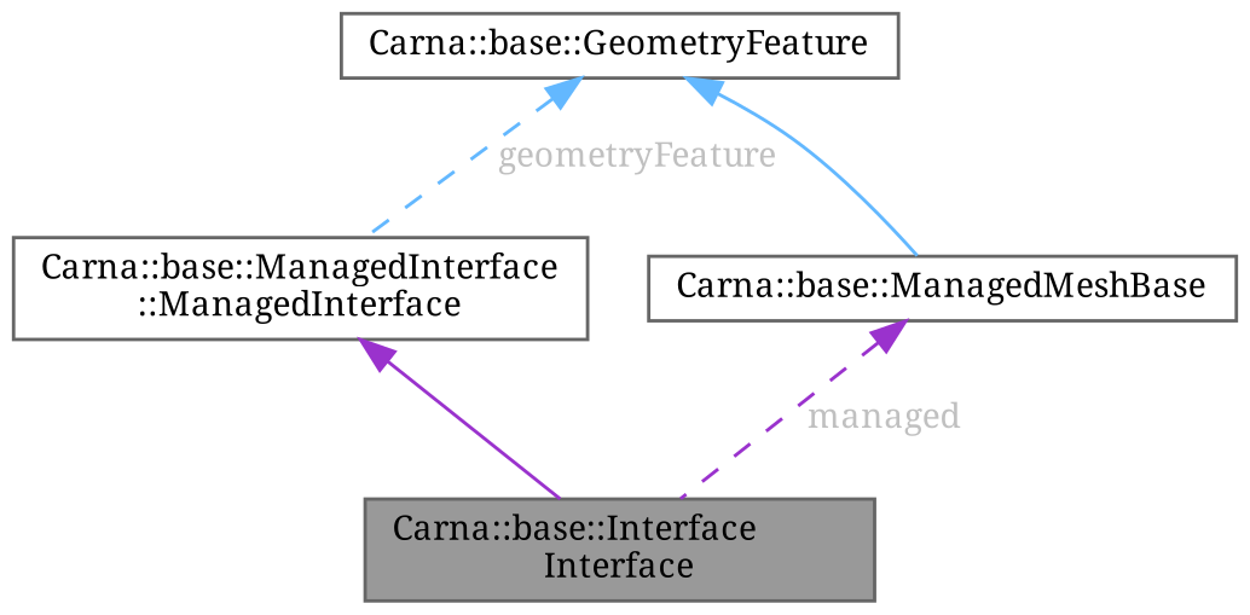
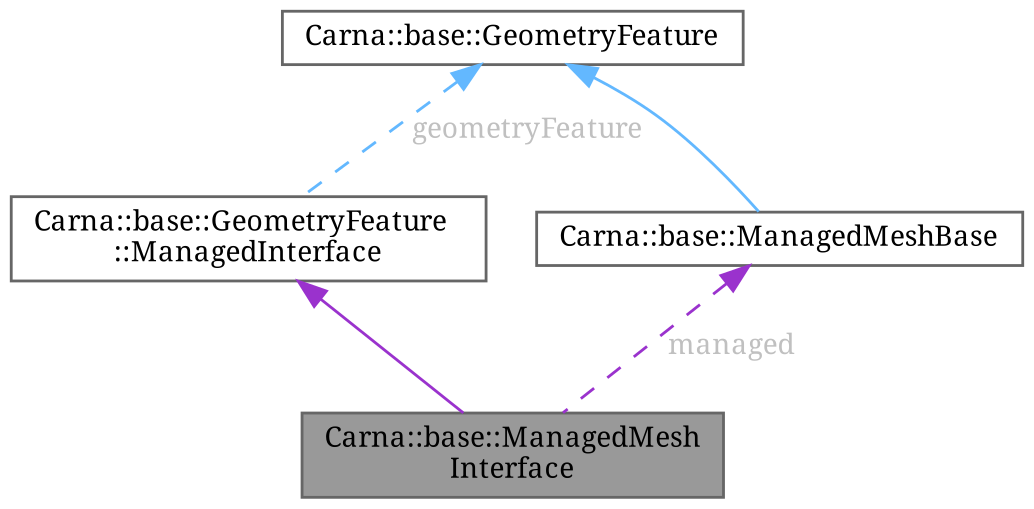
  digraph {
    fontname="Noto Serif"
    node [color=gray40 fillcolor=white fontname="Noto Serif" fontsize=10 shape=box style=filled]
    edge [color=darkorchid3 dir=back fontname="Noto Serif" fontsize=10 labelfontname=Helvetica labelfontsize=10 style=solid]
-   n1 [fillcolor=grey60 fontcolor=black height=0.2 label="Carna::base::Interface\lInterface" width=0.4]
-   n2 [height=0.2 label="Carna::base::ManagedInterface\l::ManagedInterface" width=0.4]
+   n1 [fillcolor=grey60 fontcolor=black height=0.2 label="Carna::base::ManagedMesh\lInterface" width=0.4]
+   n2 [height=0.2 label="Carna::base::GeometryFeature\l::ManagedInterface" width=0.4]
    n3 [height=0.2 label="Carna::base::GeometryFeature" width=0.4]
    n4 [height=0.2 label="Carna::base::ManagedMeshBase" width=0.4]
    n2 -> n1
    n3 -> n2 [color=steelblue1 fontcolor=grey label=" geometryFeature" style=dashed]
    n3 -> n4 [color=steelblue1]
    n4 -> n1 [fontcolor=grey label=" managed" style=dashed]
  }
